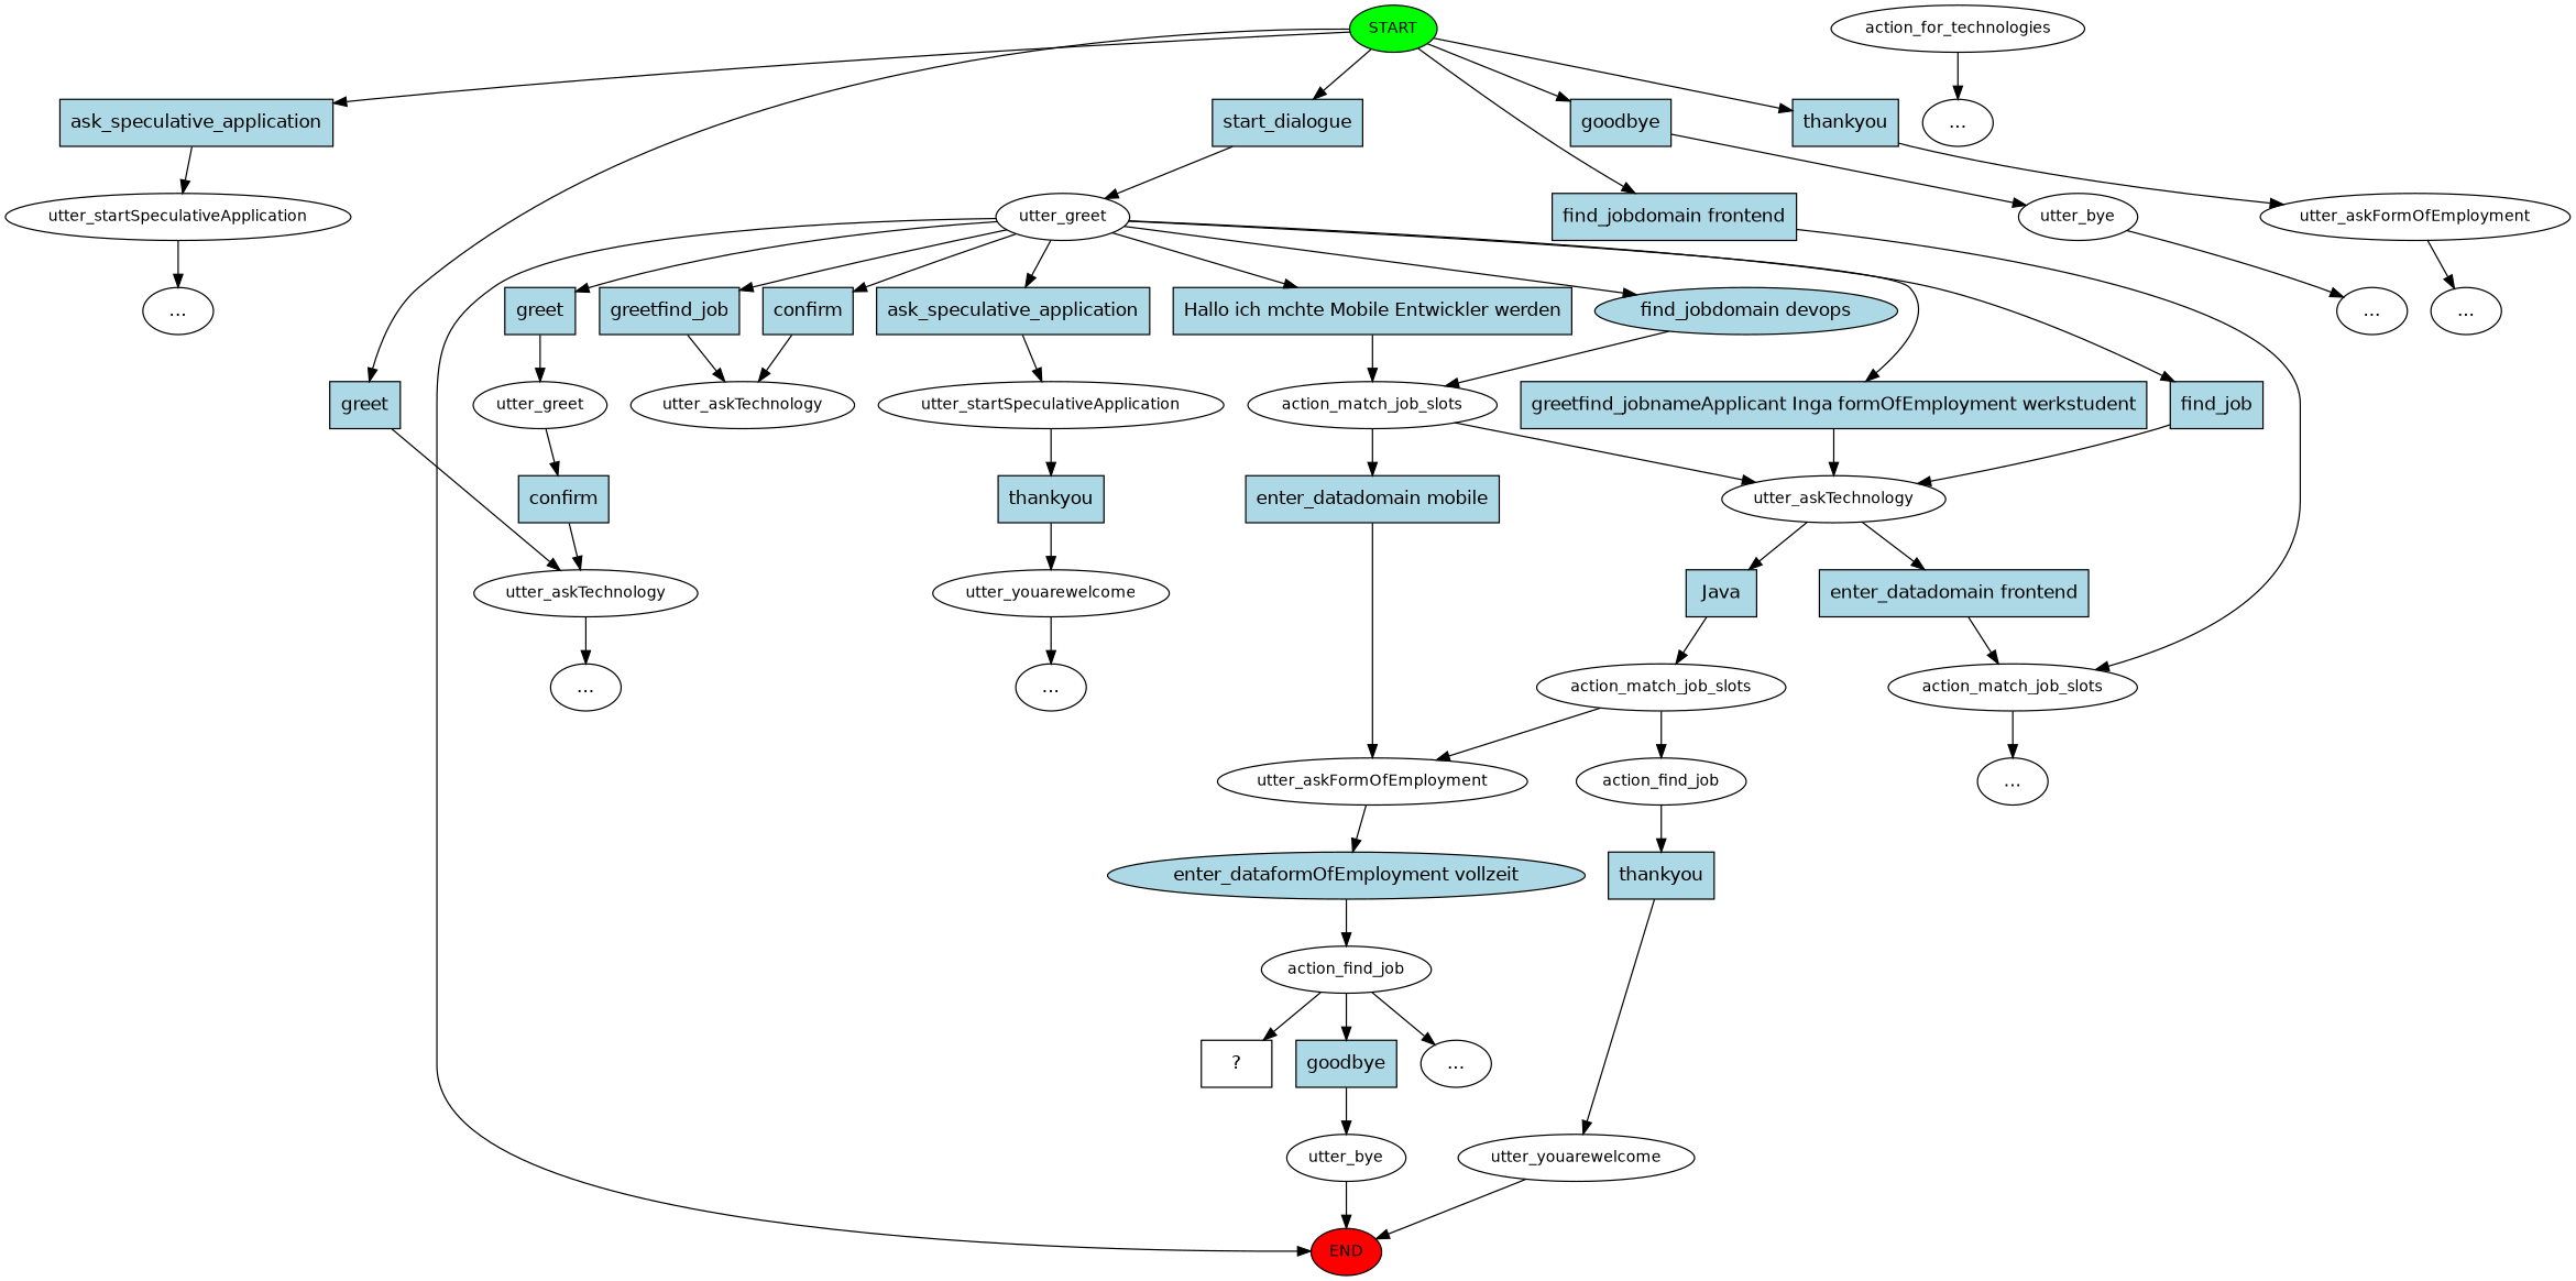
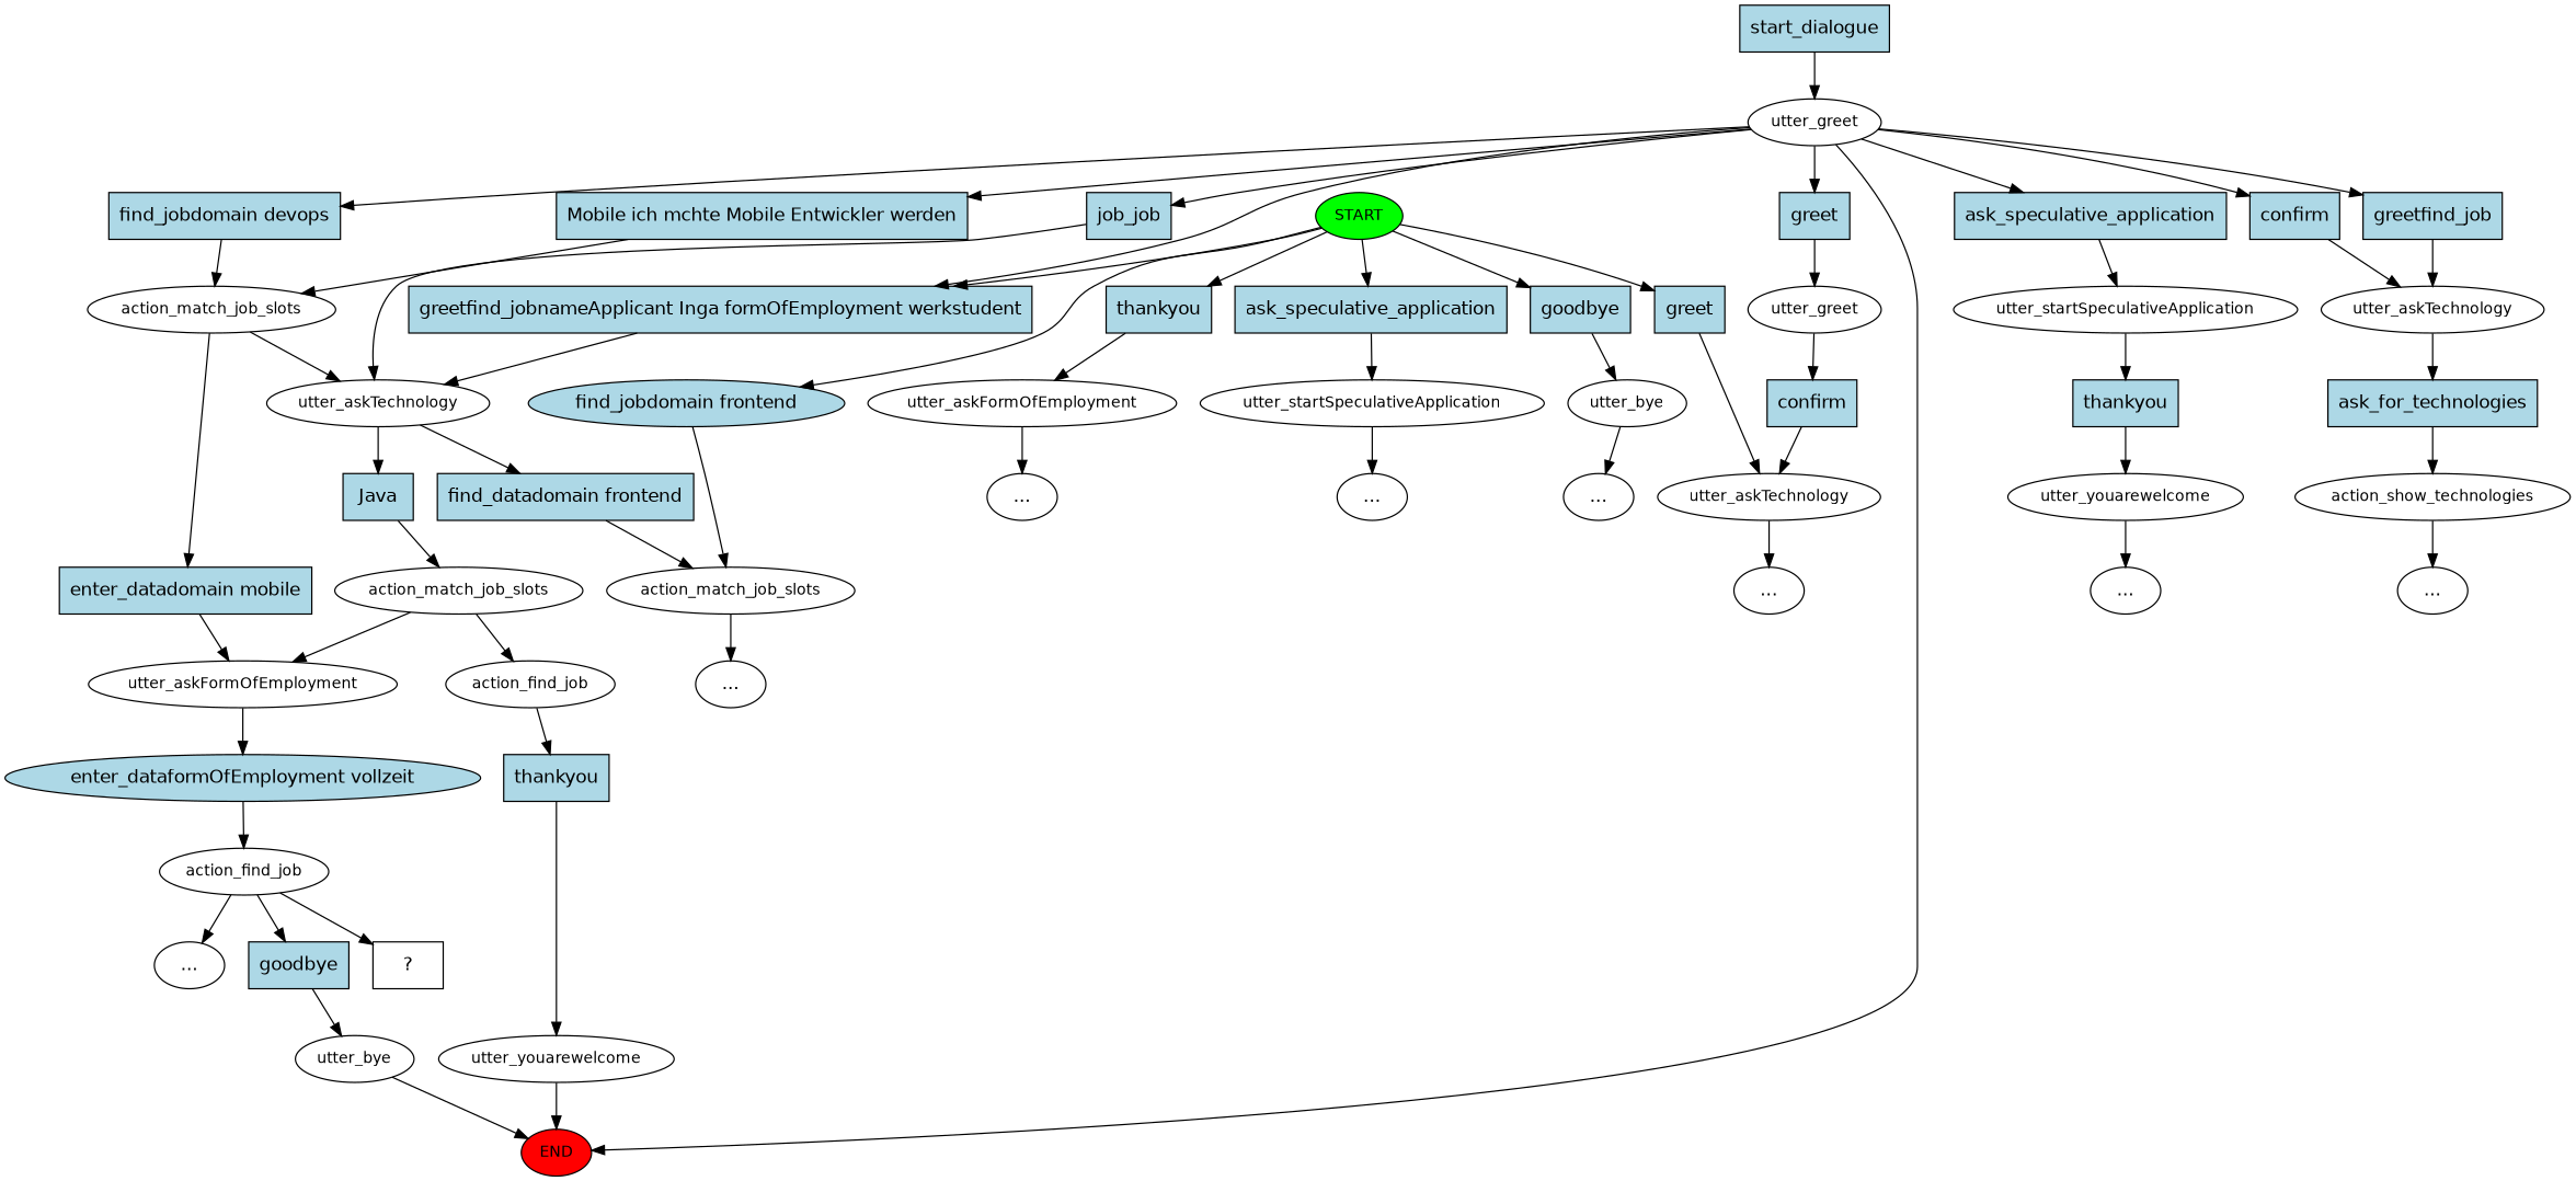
  digraph {
    fontname="DejaVu Sans"
    node [fontname="DejaVu Sans"]
    edge [fontname="DejaVu Sans"]
    n1 [fillcolor=green fontsize=12 label=START style=filled]
    n2 [fillcolor=lightblue label=ask_speculative_application shape=rect style=filled]
    n3 [fillcolor=lightblue label=start_dialogue shape=rect style=filled]
    n4 [fillcolor=lightblue label=goodbye shape=rect style=filled]
-   n5 [fillcolor=lightblue label="find_jobdomain frontend" shape=rect style=filled]
+   n5 [fillcolor=lightblue label="find_jobdomain frontend" shape=ellipse style=filled]
    n6 [fillcolor=lightblue label=thankyou shape=rect style=filled]
    n7 [fillcolor=lightblue label=greet shape=rect style=filled]
    n8 [fontsize=12 label=utter_startSpeculativeApplication]
    n9 [fontsize=12 label=utter_greet]
    n10 [fontsize=12 label=utter_bye]
    n11 [fontsize=12 label=action_match_job_slots]
    n12 [fontsize=12 label=utter_askFormOfEmployment]
    n13 [fontsize=12 label=utter_askTechnology]
    n14 [fillcolor=red fontsize=12 label=END style=filled]
    n15 [label="..."]
-   n16 [fillcolor=lightblue label="find_jobdomain devops" shape=ellipse style=filled]
-   n17 [fillcolor=lightblue label="Hallo ich mchte Mobile Entwickler werden" shape=rect style=filled]
+   n16 [fillcolor=lightblue label="find_jobdomain devops" shape=rect style=filled]
+   n17 [fillcolor=lightblue label="Mobile ich mchte Mobile Entwickler werden" shape=rect style=filled]
    n18 [fillcolor=lightblue label=greet shape=rect style=filled]
    n19 [fillcolor=lightblue label=ask_speculative_application shape=rect style=filled]
-   n20 [fillcolor=lightblue label=find_job shape=rect style=filled]
+   n20 [fillcolor=lightblue label=job_job shape=rect style=filled]
    n21 [fillcolor=lightblue label="greetfind_jobnameApplicant Inga formOfEmployment werkstudent" shape=rect style=filled]
    n22 [fillcolor=lightblue label=confirm shape=rect style=filled]
    n23 [fillcolor=lightblue label=greetfind_job shape=rect style=filled]
    n24 [fontsize=12 label=action_match_job_slots]
    n25 [fontsize=12 label=utter_greet]
    n26 [fontsize=12 label=utter_startSpeculativeApplication]
    n27 [fontsize=12 label=utter_askTechnology]
    n28 [fontsize=12 label=utter_askTechnology]
    n29 [fillcolor=lightblue label="enter_datadomain mobile" shape=rect style=filled]
-   n30 [fillcolor=lightblue label="enter_datadomain frontend" shape=rect style=filled]
+   n30 [fillcolor=lightblue label="find_datadomain frontend" shape=rect style=filled]
    n31 [fillcolor=lightblue label=Java shape=rect style=filled]
    n32 [fontsize=12 label=utter_askFormOfEmployment]
    n33 [fillcolor=lightblue label="enter_dataformOfEmployment vollzeit" shape=ellipse style=filled]
    n34 [fontsize=12 label=action_find_job]
    n35 [label="..."]
    n36 [label="  ?  " shape=rect]
    n37 [fillcolor=lightblue label=goodbye shape=rect style=filled]
    n38 [fontsize=12 label=utter_bye]
    n39 [label="..."]
    n40 [fillcolor=lightblue label=confirm shape=rect style=filled]
    n41 [label="..."]
    n42 [fillcolor=lightblue label=thankyou shape=rect style=filled]
    n43 [fontsize=12 label=utter_youarewelcome]
    n44 [label="..."]
    n45 [label="..."]
    n46 [label="..."]
    n47 [fontsize=12 label=action_match_job_slots]
-   n49 [fontsize=12 label=action_for_technologies]
+   n48 [fillcolor=lightblue label=ask_for_technologies shape=rect style=filled]
+   n49 [fontsize=12 label=action_show_technologies]
    n50 [label="..."]
    n51 [fontsize=12 label=action_find_job]
    n52 [fillcolor=lightblue label=thankyou shape=rect style=filled]
    n53 [fontsize=12 label=utter_youarewelcome]
    n1 -> n2
-   n1 -> n3
+   n1 -> n21
    n1 -> n4
    n1 -> n5
    n1 -> n6
    n1 -> n7
    n2 -> n8
    n3 -> n9
    n4 -> n10
    n5 -> n11
    n6 -> n12
    n7 -> n13
    n8 -> n15
    n9 -> n14
    n9 -> n16
    n9 -> n17
    n9 -> n18
    n9 -> n19
    n9 -> n20
    n9 -> n21
    n9 -> n22
    n9 -> n23
    n10 -> n39
    n11 -> n45
    n12 -> n46
    n13 -> n41
    n16 -> n24
    n17 -> n24
    n18 -> n25
    n19 -> n26
    n20 -> n27
    n21 -> n27
    n22 -> n28
    n23 -> n28
    n24 -> n27
    n24 -> n29
    n25 -> n40
    n26 -> n42
    n27 -> n30
    n27 -> n31
+   n28 -> n48
    n29 -> n32
    n30 -> n11
    n31 -> n47
    n32 -> n33
    n33 -> n34
    n34 -> n35
    n34 -> n36
    n34 -> n37
    n37 -> n38
    n38 -> n14
    n40 -> n13
    n42 -> n43
    n43 -> n44
    n47 -> n32
    n47 -> n51
+   n48 -> n49
    n49 -> n50
    n51 -> n52
    n52 -> n53
    n53 -> n14
  }
